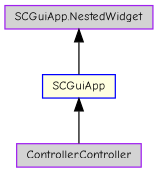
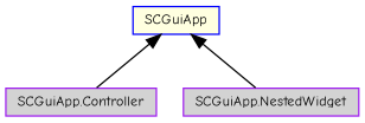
  digraph {
    fontname="Comic Neue"
    rankdir=TB
    node [color=purple fillcolor=lightgrey fontname="Comic Neue" fontsize=10 shape=record style=filled]
    edge [color=black dir=back fontname="Comic Neue" fontsize=10 labelfontname=Helvetica labelfontsize=10 style=solid]
    n1 [color=blue fillcolor=lightyellow height=0.2 label=SCGuiApp width=0.4]
-   n2 [height=0.2 label="Controller.Controller" width=0.4]
+   n2 [height=0.2 label="SCGuiApp.Controller" width=0.4]
    n3 [height=0.2 label="SCGuiApp.NestedWidget" width=0.4]
    n1 -> n2
-   n3 -> n1
+   n1 -> n3
  }
